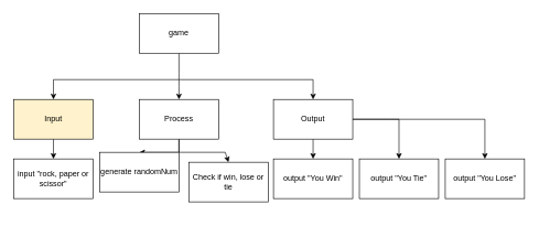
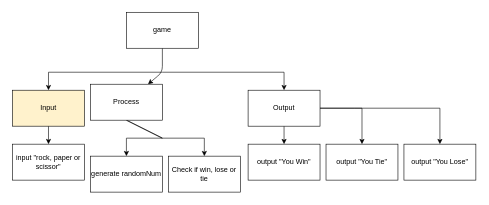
  <mxCell id="0" />
  <mxCell id="1" parent="0" />
  <mxCell id="2" style="edgeStyle=none;html=1;exitX=0.5;exitY=1;exitDx=0;exitDy=0;" edge="1" parent="1" source="5" target="10"><mxGeometry relative="1" as="geometry"><Array as="points"><mxPoint x="270" y="120" /></Array></mxGeometry></mxCell>
  <mxCell id="3" style="edgeStyle=none;html=1;entryX=0.5;entryY=0;entryDx=0;entryDy=0;rounded=0;" edge="1" parent="1" target="14"><mxGeometry relative="1" as="geometry"><mxPoint x="270" y="120" as="sourcePoint" /><Array as="points"><mxPoint x="473" y="120" /></Array></mxGeometry></mxCell>
  <mxCell id="4" style="edgeStyle=none;rounded=0;html=1;entryX=0.5;entryY=0;entryDx=0;entryDy=0;" edge="1" parent="1" target="7"><mxGeometry relative="1" as="geometry"><mxPoint x="270" y="120" as="sourcePoint" /><Array as="points"><mxPoint x="80" y="120" /></Array></mxGeometry></mxCell>
  <mxCell id="5" value="game" style="rounded=0;whiteSpace=wrap;html=1;" vertex="1" parent="1"><mxGeometry x="210" y="20" width="120" height="60" as="geometry" /></mxCell>
  <mxCell id="6" style="edgeStyle=none;rounded=0;html=1;exitX=0.5;exitY=1;exitDx=0;exitDy=0;entryX=0.5;entryY=0;entryDx=0;entryDy=0;" edge="1" parent="1" source="7" target="19"><mxGeometry relative="1" as="geometry" /></mxCell>
  <mxCell id="7" value="Input" style="rounded=0;whiteSpace=wrap;html=1;fillColor=#fff2cc;" vertex="1" parent="1"><mxGeometry x="20" y="150" width="120" height="60" as="geometry" /></mxCell>
  <mxCell id="8" style="edgeStyle=none;rounded=0;html=1;entryX=0.5;entryY=0;entryDx=0;entryDy=0;exitX=0.5;exitY=1;exitDx=0;exitDy=0;" edge="1" parent="1" source="10" target="16"><mxGeometry relative="1" as="geometry"><Array as="points"><mxPoint x="270" y="230" /><mxPoint x="210" y="230" /></Array></mxGeometry></mxCell>
  <mxCell id="9" style="edgeStyle=none;rounded=0;html=1;exitX=0.5;exitY=1;exitDx=0;exitDy=0;entryX=0.5;entryY=0;entryDx=0;entryDy=0;" edge="1" parent="1" source="10" target="20"><mxGeometry relative="1" as="geometry"><Array as="points"><mxPoint x="270" y="230" /><mxPoint x="340" y="230" /></Array></mxGeometry></mxCell>
- <mxCell id="10" value="Process" style="rounded=0;whiteSpace=wrap;html=1;" vertex="1" parent="1"><mxGeometry x="210" y="150" width="120" height="60" as="geometry" /></mxCell>
+ <mxCell id="10" value="Process" style="rounded=0;whiteSpace=wrap;html=1;" vertex="1" parent="1"><mxGeometry x="150" y="140" width="120" height="60" as="geometry" /></mxCell>
  <mxCell id="11" style="edgeStyle=none;rounded=0;html=1;exitX=0.5;exitY=1;exitDx=0;exitDy=0;entryX=0.5;entryY=0;entryDx=0;entryDy=0;" edge="1" parent="1" source="14" target="15"><mxGeometry relative="1" as="geometry" /></mxCell>
  <mxCell id="12" style="edgeStyle=none;html=1;entryX=0.5;entryY=0;entryDx=0;entryDy=0;exitX=1;exitY=0.5;exitDx=0;exitDy=0;rounded=0;" edge="1" parent="1" source="14" target="17"><mxGeometry relative="1" as="geometry"><Array as="points"><mxPoint x="590" y="180" /><mxPoint x="733" y="180" /></Array><mxPoint x="600" y="240" as="targetPoint" /></mxGeometry></mxCell>
  <mxCell id="13" style="edgeStyle=none;html=1;exitX=1;exitY=0.5;exitDx=0;exitDy=0;entryX=0.5;entryY=0;entryDx=0;entryDy=0;rounded=0;" edge="1" parent="1" source="14" target="18"><mxGeometry relative="1" as="geometry"><Array as="points"><mxPoint x="603" y="180" /></Array></mxGeometry></mxCell>
  <mxCell id="14" value="Output" style="rounded=0;whiteSpace=wrap;html=1;" vertex="1" parent="1"><mxGeometry x="413" y="150" width="120" height="60" as="geometry" /></mxCell>
  <mxCell id="15" value="output &quot;You Win&quot;" style="rounded=0;whiteSpace=wrap;html=1;" vertex="1" parent="1"><mxGeometry x="413" y="240" width="120" height="60" as="geometry" /></mxCell>
- <mxCell id="16" value="generate randomNum" style="rounded=0;whiteSpace=wrap;html=1;" vertex="1" parent="1"><mxGeometry x="150" y="230" width="120" height="60" as="geometry" /></mxCell>
+ <mxCell id="16" value="generate randomNum" style="rounded=0;whiteSpace=wrap;html=1;" vertex="1" parent="1"><mxGeometry x="150" y="260" width="120" height="60" as="geometry" /></mxCell>
  <mxCell id="17" value="output &quot;You Lose&quot;" style="rounded=0;whiteSpace=wrap;html=1;" vertex="1" parent="1"><mxGeometry x="673" y="240" width="120" height="60" as="geometry" /></mxCell>
  <mxCell id="18" value="output &quot;You Tie&quot;" style="rounded=0;whiteSpace=wrap;html=1;" vertex="1" parent="1"><mxGeometry x="543" y="240" width="120" height="60" as="geometry" /></mxCell>
  <mxCell id="19" value="input &quot;rock, paper or scissor&quot;" style="rounded=0;whiteSpace=wrap;html=1;" vertex="1" parent="1"><mxGeometry x="20" y="240" width="120" height="60" as="geometry" /></mxCell>
- <mxCell id="20" value="Check if win, lose or tie" style="rounded=0;whiteSpace=wrap;html=1;" vertex="1" parent="1"><mxGeometry x="285" y="245" width="120" height="60" as="geometry" /></mxCell>
+ <mxCell id="20" value="Check if win, lose or tie" style="rounded=0;whiteSpace=wrap;html=1;" vertex="1" parent="1"><mxGeometry x="280" y="260" width="120" height="60" as="geometry" /></mxCell>
